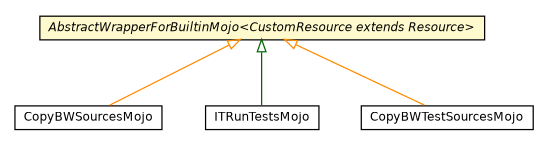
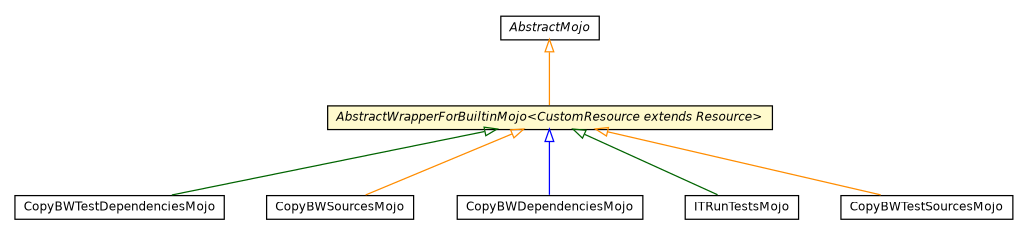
  digraph {
    nodesep=0.25
    ranksep=0.5
    node [fontcolor=black fontname=Helvetica fontsize=10.0 shape=plaintext]
    edge [arrowtail=empty color=darkorange dir=back fontname=Helvetica fontsize=10 headport=p labelfontname=Helvetica labelfontsize=10 tailport=p]
+   n1 [label=<<table title="fr.fastconnect.factory.tibco.bw.maven.builtin.CopyBWTestDependenciesMojo" border="0" cellborder="1" cellspacing="0" cellpadding="2" port="p" href="./CopyBWTestDependenciesMojo.html"> 		<tr><td><table border="0" cellspacing="0" cellpadding="1"> <tr><td align="center" balign="center"> CopyBWTestDependenciesMojo </td></tr> 		</table></td></tr> 		</table>>]
    n2 [label=<<table title="fr.fastconnect.factory.tibco.bw.maven.builtin.AbstractWrapperForBuiltinMojo" border="0" cellborder="1" cellspacing="0" cellpadding="2" port="p" bgcolor="lemonChiffon" href="./AbstractWrapperForBuiltinMojo.html"> 		<tr><td><table border="0" cellspacing="0" cellpadding="1"> <tr><td align="center" balign="center"><font face="Helvetica-Oblique"> AbstractWrapperForBuiltinMojo&lt;CustomResource extends Resource&gt; </font></td></tr> 		</table></td></tr> 		</table>>]
    n3 [label=<<table title="fr.fastconnect.factory.tibco.bw.maven.builtin.CopyBWSourcesMojo" border="0" cellborder="1" cellspacing="0" cellpadding="2" port="p" href="./CopyBWSourcesMojo.html"> 		<tr><td><table border="0" cellspacing="0" cellpadding="1"> <tr><td align="center" balign="center"> CopyBWSourcesMojo </td></tr> 		</table></td></tr> 		</table>>]
+   n4 [label=<<table title="fr.fastconnect.factory.tibco.bw.maven.builtin.CopyBWDependenciesMojo" border="0" cellborder="1" cellspacing="0" cellpadding="2" port="p" href="./CopyBWDependenciesMojo.html"> 		<tr><td><table border="0" cellspacing="0" cellpadding="1"> <tr><td align="center" balign="center"> CopyBWDependenciesMojo </td></tr> 		</table></td></tr> 		</table>>]
    n5 [label=<<table title="fr.fastconnect.factory.tibco.bw.maven.builtin.ITRunTestsMojo" border="0" cellborder="1" cellspacing="0" cellpadding="2" port="p" href="./ITRunTestsMojo.html"> 		<tr><td><table border="0" cellspacing="0" cellpadding="1"> <tr><td align="center" balign="center"> ITRunTestsMojo </td></tr> 		</table></td></tr> 		</table>>]
    n6 [label=<<table title="fr.fastconnect.factory.tibco.bw.maven.builtin.CopyBWTestSourcesMojo" border="0" cellborder="1" cellspacing="0" cellpadding="2" port="p" href="./CopyBWTestSourcesMojo.html"> 		<tr><td><table border="0" cellspacing="0" cellpadding="1"> <tr><td align="center" balign="center"> CopyBWTestSourcesMojo </td></tr> 		</table></td></tr> 		</table>>]
+   n7 [label=<<table title="org.apache.maven.plugin.AbstractMojo" border="0" cellborder="1" cellspacing="0" cellpadding="2" port="p" href="http://java.sun.com/j2se/1.4.2/docs/api/org/apache/maven/plugin/AbstractMojo.html"> 		<tr><td><table border="0" cellspacing="0" cellpadding="1"> <tr><td align="center" balign="center"><font face="Helvetica-Oblique"> AbstractMojo </font></td></tr> 		</table></td></tr> 		</table>>]
+   n2 -> n1 [color=darkgreen]
    n2 -> n3
+   n2 -> n4 [color=blue]
    n2 -> n5 [color=darkgreen]
    n2 -> n6
+   n7 -> n2
  }
